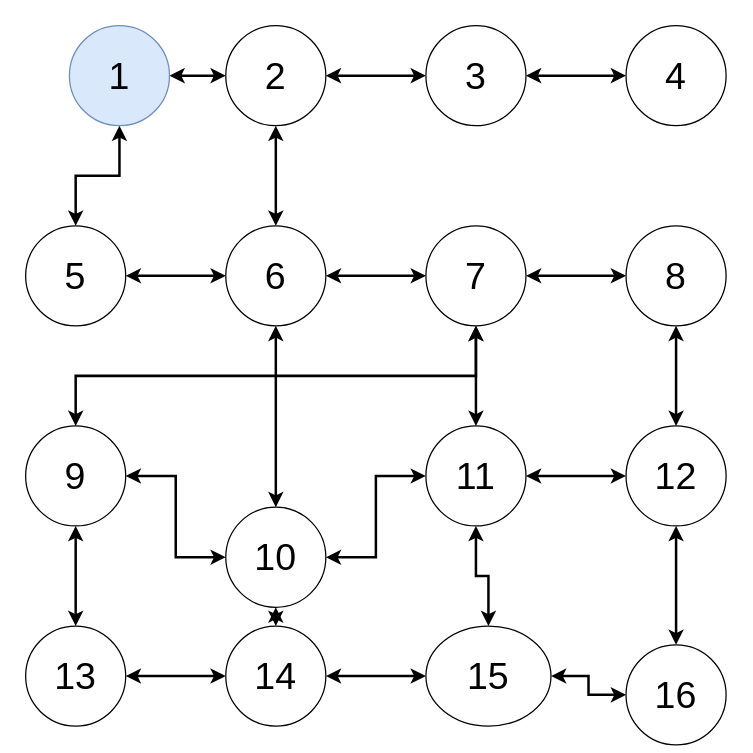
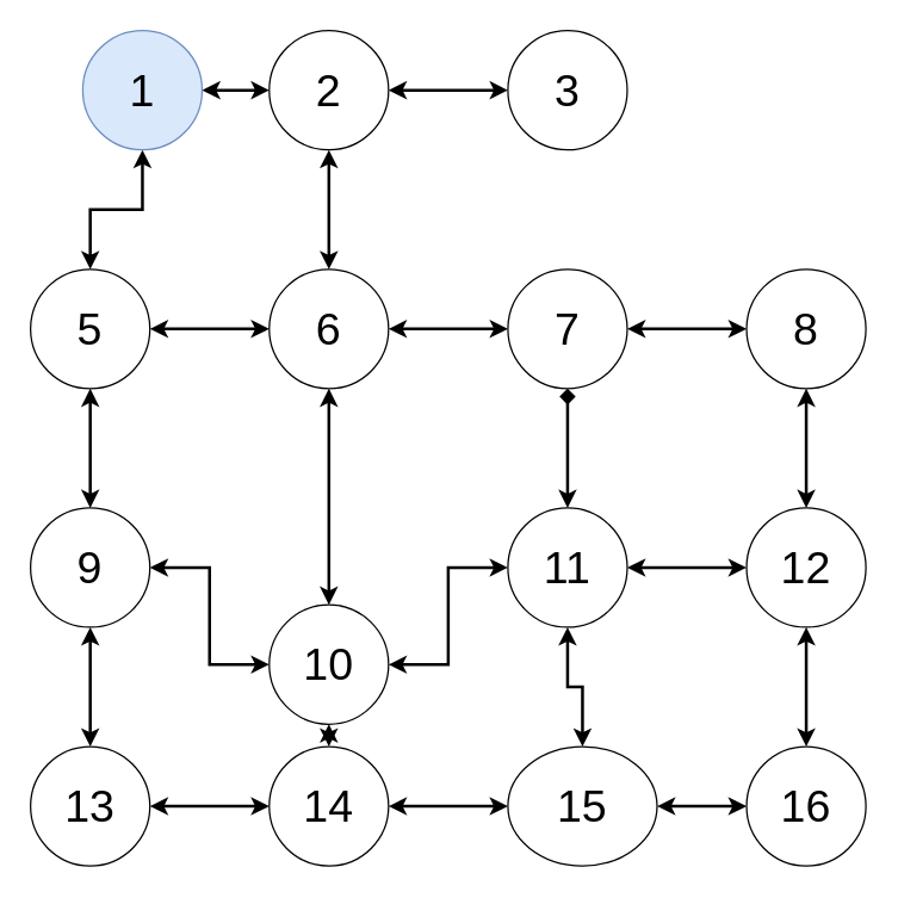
  <mxCell id="0" />
  <mxCell id="1" parent="0" />
  <mxCell id="2" style="edgeStyle=orthogonalEdgeStyle;rounded=0;orthogonalLoop=1;jettySize=auto;html=1;exitX=1;exitY=0.5;exitDx=0;exitDy=0;entryX=0;entryY=0.5;entryDx=0;entryDy=0;strokeWidth=2;startArrow=classic;startFill=1;fontSize=30;" edge="1" parent="1" source="4" target="6"><mxGeometry relative="1" as="geometry" /></mxCell>
  <mxCell id="3" style="edgeStyle=orthogonalEdgeStyle;rounded=0;orthogonalLoop=1;jettySize=auto;html=1;exitX=0.5;exitY=1;exitDx=0;exitDy=0;entryX=0.5;entryY=0;entryDx=0;entryDy=0;strokeWidth=2;startArrow=classic;startFill=1;fontSize=30;" edge="1" parent="1" source="4" target="11"><mxGeometry relative="1" as="geometry" /></mxCell>
  <mxCell id="4" value="1" style="ellipse;whiteSpace=wrap;html=1;aspect=fixed;fontSize=30;fillColor=#dae8fc;strokeColor=#6c8ebf;" vertex="1" parent="1"><mxGeometry x="55" y="20" width="80" height="80" as="geometry" /></mxCell>
  <mxCell id="5" style="edgeStyle=orthogonalEdgeStyle;rounded=0;orthogonalLoop=1;jettySize=auto;html=1;exitX=1;exitY=0.5;exitDx=0;exitDy=0;entryX=0;entryY=0.5;entryDx=0;entryDy=0;strokeWidth=2;startArrow=classic;startFill=1;fontSize=30;" edge="1" parent="1" source="6" target="8"><mxGeometry relative="1" as="geometry" /></mxCell>
  <mxCell id="6" value="2" style="ellipse;whiteSpace=wrap;html=1;aspect=fixed;fontSize=30;" vertex="1" parent="1"><mxGeometry x="180" y="20" width="80" height="80" as="geometry" /></mxCell>
- <mxCell id="7" style="edgeStyle=orthogonalEdgeStyle;rounded=0;orthogonalLoop=1;jettySize=auto;html=1;exitX=1;exitY=0.5;exitDx=0;exitDy=0;entryX=0;entryY=0.5;entryDx=0;entryDy=0;strokeWidth=2;startArrow=classic;startFill=1;fontSize=30;" edge="1" parent="1" source="8" target="9"><mxGeometry relative="1" as="geometry" /></mxCell>
  <mxCell id="8" value="3" style="ellipse;whiteSpace=wrap;html=1;aspect=fixed;fontSize=30;" vertex="1" parent="1"><mxGeometry x="340" y="20" width="80" height="80" as="geometry" /></mxCell>
- <mxCell id="9" value="4" style="ellipse;whiteSpace=wrap;html=1;aspect=fixed;fontSize=30;" vertex="1" parent="1"><mxGeometry x="500" y="20" width="80" height="80" as="geometry" /></mxCell>
  <mxCell id="10" style="edgeStyle=orthogonalEdgeStyle;rounded=0;orthogonalLoop=1;jettySize=auto;html=1;exitX=1;exitY=0.5;exitDx=0;exitDy=0;entryX=0;entryY=0.5;entryDx=0;entryDy=0;strokeWidth=2;startArrow=classic;startFill=1;fontSize=30;" edge="1" parent="1" source="11" target="14"><mxGeometry relative="1" as="geometry" /></mxCell>
  <mxCell id="11" value="5" style="ellipse;whiteSpace=wrap;html=1;aspect=fixed;fontSize=30;" vertex="1" parent="1"><mxGeometry x="20" y="180" width="80" height="80" as="geometry" /></mxCell>
  <mxCell id="12" style="edgeStyle=orthogonalEdgeStyle;rounded=0;orthogonalLoop=1;jettySize=auto;html=1;exitX=0.5;exitY=0;exitDx=0;exitDy=0;entryX=0.5;entryY=1;entryDx=0;entryDy=0;strokeWidth=2;startArrow=classic;startFill=1;fontSize=30;" edge="1" parent="1" source="14" target="6"><mxGeometry relative="1" as="geometry" /></mxCell>
  <mxCell id="13" style="edgeStyle=orthogonalEdgeStyle;rounded=0;orthogonalLoop=1;jettySize=auto;html=1;exitX=1;exitY=0.5;exitDx=0;exitDy=0;entryX=0;entryY=0.5;entryDx=0;entryDy=0;strokeWidth=2;startArrow=classic;startFill=1;fontSize=30;" edge="1" parent="1" source="14" target="16"><mxGeometry relative="1" as="geometry" /></mxCell>
  <mxCell id="14" value="6" style="ellipse;whiteSpace=wrap;html=1;aspect=fixed;fontSize=30;" vertex="1" parent="1"><mxGeometry x="180" y="180" width="80" height="80" as="geometry" /></mxCell>
  <mxCell id="15" style="edgeStyle=orthogonalEdgeStyle;rounded=0;orthogonalLoop=1;jettySize=auto;html=1;exitX=1;exitY=0.5;exitDx=0;exitDy=0;entryX=0;entryY=0.5;entryDx=0;entryDy=0;strokeWidth=2;startArrow=classic;startFill=1;fontSize=30;" edge="1" parent="1" source="16" target="17"><mxGeometry relative="1" as="geometry" /></mxCell>
  <mxCell id="16" value="7" style="ellipse;whiteSpace=wrap;html=1;aspect=fixed;fontSize=30;" vertex="1" parent="1"><mxGeometry x="340" y="180" width="80" height="80" as="geometry" /></mxCell>
  <mxCell id="17" value="8" style="ellipse;whiteSpace=wrap;html=1;aspect=fixed;fontSize=30;" vertex="1" parent="1"><mxGeometry x="500" y="180" width="80" height="80" as="geometry" /></mxCell>
  <mxCell id="18" style="edgeStyle=orthogonalEdgeStyle;rounded=0;orthogonalLoop=1;jettySize=auto;html=1;exitX=1;exitY=0.5;exitDx=0;exitDy=0;entryX=0;entryY=0.5;entryDx=0;entryDy=0;startArrow=classic;startFill=1;strokeWidth=2;fontSize=30;" edge="1" parent="1" source="20" target="23"><mxGeometry relative="1" as="geometry" /></mxCell>
- <mxCell id="19" style="edgeStyle=orthogonalEdgeStyle;rounded=0;orthogonalLoop=1;jettySize=auto;html=1;exitX=0.5;exitY=0;exitDx=0;exitDy=0;strokeWidth=2;startArrow=classic;startFill=1;fontSize=30;" edge="1" parent="1" source="20" target="16"><mxGeometry relative="1" as="geometry" /></mxCell>
+ <mxCell id="19" style="edgeStyle=orthogonalEdgeStyle;rounded=0;orthogonalLoop=1;jettySize=auto;html=1;exitX=0.5;exitY=0;exitDx=0;exitDy=0;entryX=0.5;entryY=1;entryDx=0;entryDy=0;strokeWidth=2;startArrow=classic;startFill=1;fontSize=30;" edge="1" parent="1" source="20" target="11"><mxGeometry relative="1" as="geometry" /></mxCell>
  <mxCell id="20" value="9" style="ellipse;whiteSpace=wrap;html=1;aspect=fixed;fontSize=30;" vertex="1" parent="1"><mxGeometry x="20" y="340" width="80" height="80" as="geometry" /></mxCell>
  <mxCell id="21" style="edgeStyle=orthogonalEdgeStyle;rounded=0;orthogonalLoop=1;jettySize=auto;html=1;exitX=0.5;exitY=0;exitDx=0;exitDy=0;entryX=0.5;entryY=1;entryDx=0;entryDy=0;strokeWidth=2;startArrow=classic;startFill=1;fontSize=30;" edge="1" parent="1" source="23" target="14"><mxGeometry relative="1" as="geometry" /></mxCell>
  <mxCell id="22" style="edgeStyle=orthogonalEdgeStyle;rounded=0;orthogonalLoop=1;jettySize=auto;html=1;exitX=1;exitY=0.5;exitDx=0;exitDy=0;entryX=0;entryY=0.5;entryDx=0;entryDy=0;startArrow=classic;startFill=1;strokeWidth=2;fontSize=30;" edge="1" parent="1" source="23" target="26"><mxGeometry relative="1" as="geometry" /></mxCell>
  <mxCell id="23" value="10" style="ellipse;whiteSpace=wrap;html=1;aspect=fixed;fontSize=30;" vertex="1" parent="1"><mxGeometry x="180" y="405" width="80" height="80" as="geometry" /></mxCell>
- <mxCell id="24" style="edgeStyle=orthogonalEdgeStyle;rounded=0;orthogonalLoop=1;jettySize=auto;html=1;exitX=0.5;exitY=0;exitDx=0;exitDy=0;entryX=0.5;entryY=1;entryDx=0;entryDy=0;strokeWidth=2;startArrow=classic;startFill=1;fontSize=30;" edge="1" parent="1" source="26" target="16"><mxGeometry relative="1" as="geometry" /></mxCell>
+ <mxCell id="24" style="edgeStyle=orthogonalEdgeStyle;rounded=0;orthogonalLoop=1;jettySize=auto;html=1;exitX=0.5;exitY=0;exitDx=0;exitDy=0;entryX=0.5;entryY=1;entryDx=0;entryDy=0;strokeWidth=2;startArrow=classic;startFill=1;fontSize=30;endArrow=diamond;" edge="1" parent="1" source="26" target="16"><mxGeometry relative="1" as="geometry" /></mxCell>
  <mxCell id="25" style="edgeStyle=orthogonalEdgeStyle;rounded=0;orthogonalLoop=1;jettySize=auto;html=1;exitX=1;exitY=0.5;exitDx=0;exitDy=0;entryX=0;entryY=0.5;entryDx=0;entryDy=0;startArrow=classic;startFill=1;strokeWidth=2;fontSize=30;" edge="1" parent="1" source="26" target="29"><mxGeometry relative="1" as="geometry" /></mxCell>
  <mxCell id="26" value="11" style="ellipse;whiteSpace=wrap;html=1;aspect=fixed;fontSize=30;" vertex="1" parent="1"><mxGeometry x="340" y="340" width="80" height="80" as="geometry" /></mxCell>
  <mxCell id="27" style="edgeStyle=orthogonalEdgeStyle;rounded=0;orthogonalLoop=1;jettySize=auto;html=1;exitX=0.5;exitY=0;exitDx=0;exitDy=0;entryX=0.5;entryY=1;entryDx=0;entryDy=0;strokeWidth=2;startArrow=classic;startFill=1;fontSize=30;" edge="1" parent="1" source="29" target="17"><mxGeometry relative="1" as="geometry" /></mxCell>
  <mxCell id="28" style="edgeStyle=orthogonalEdgeStyle;rounded=0;orthogonalLoop=1;jettySize=auto;html=1;exitX=0.5;exitY=1;exitDx=0;exitDy=0;entryX=0.5;entryY=0;entryDx=0;entryDy=0;startArrow=classic;startFill=1;strokeWidth=2;fontSize=30;" edge="1" parent="1" source="29" target="39"><mxGeometry relative="1" as="geometry" /></mxCell>
  <mxCell id="29" value="12" style="ellipse;whiteSpace=wrap;html=1;aspect=fixed;fontSize=30;" vertex="1" parent="1"><mxGeometry x="500" y="340" width="80" height="80" as="geometry" /></mxCell>
  <mxCell id="30" style="edgeStyle=orthogonalEdgeStyle;rounded=0;orthogonalLoop=1;jettySize=auto;html=1;exitX=0.5;exitY=0;exitDx=0;exitDy=0;entryX=0.5;entryY=1;entryDx=0;entryDy=0;startArrow=classic;startFill=1;strokeWidth=2;fontSize=30;" edge="1" parent="1" source="31" target="20"><mxGeometry relative="1" as="geometry" /></mxCell>
  <mxCell id="31" value="13" style="ellipse;whiteSpace=wrap;html=1;aspect=fixed;fontSize=30;" vertex="1" parent="1"><mxGeometry x="20" y="500" width="80" height="80" as="geometry" /></mxCell>
  <mxCell id="32" style="edgeStyle=orthogonalEdgeStyle;rounded=0;orthogonalLoop=1;jettySize=auto;html=1;exitX=0.5;exitY=0;exitDx=0;exitDy=0;entryX=0.5;entryY=1;entryDx=0;entryDy=0;startArrow=classic;startFill=1;strokeWidth=2;fontSize=30;" edge="1" parent="1" source="34" target="23"><mxGeometry relative="1" as="geometry" /></mxCell>
  <mxCell id="33" style="edgeStyle=orthogonalEdgeStyle;rounded=0;orthogonalLoop=1;jettySize=auto;html=1;exitX=0;exitY=0.5;exitDx=0;exitDy=0;entryX=1;entryY=0.5;entryDx=0;entryDy=0;strokeWidth=2;startArrow=classic;startFill=1;fontSize=30;" edge="1" parent="1" source="34" target="31"><mxGeometry relative="1" as="geometry" /></mxCell>
  <mxCell id="34" value="14" style="ellipse;whiteSpace=wrap;html=1;aspect=fixed;fontSize=30;" vertex="1" parent="1"><mxGeometry x="180" y="500" width="80" height="80" as="geometry" /></mxCell>
  <mxCell id="35" style="edgeStyle=orthogonalEdgeStyle;rounded=0;orthogonalLoop=1;jettySize=auto;html=1;exitX=1;exitY=0.5;exitDx=0;exitDy=0;entryX=0;entryY=0.5;entryDx=0;entryDy=0;strokeWidth=2;startArrow=classic;startFill=1;fontSize=30;" edge="1" parent="1" source="38" target="39"><mxGeometry relative="1" as="geometry" /></mxCell>
  <mxCell id="36" style="edgeStyle=orthogonalEdgeStyle;rounded=0;orthogonalLoop=1;jettySize=auto;html=1;exitX=0.5;exitY=0;exitDx=0;exitDy=0;entryX=0.5;entryY=1;entryDx=0;entryDy=0;startArrow=classic;startFill=1;strokeWidth=2;fontSize=30;" edge="1" parent="1" source="38" target="26"><mxGeometry relative="1" as="geometry" /></mxCell>
  <mxCell id="37" style="edgeStyle=orthogonalEdgeStyle;rounded=0;orthogonalLoop=1;jettySize=auto;html=1;exitX=0;exitY=0.5;exitDx=0;exitDy=0;entryX=1;entryY=0.5;entryDx=0;entryDy=0;strokeWidth=2;startArrow=classic;startFill=1;fontSize=30;" edge="1" parent="1" source="38" target="34"><mxGeometry relative="1" as="geometry" /></mxCell>
  <mxCell id="38" value="15" style="ellipse;whiteSpace=wrap;html=1;aspect=fixed;fontSize=30;" vertex="1" parent="1"><mxGeometry x="340" y="500" width="100" height="80" as="geometry" /></mxCell>
- <mxCell id="39" value="16" style="ellipse;whiteSpace=wrap;html=1;aspect=fixed;fontSize=30;" vertex="1" parent="1"><mxGeometry x="500" y="515" width="80" height="80" as="geometry" /></mxCell>
+ <mxCell id="39" value="16" style="ellipse;whiteSpace=wrap;html=1;aspect=fixed;fontSize=30;" vertex="1" parent="1"><mxGeometry x="500" y="500" width="80" height="80" as="geometry" /></mxCell>
